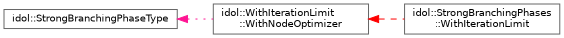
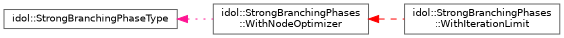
  digraph {
    rankdir=LR
    node [color=grey40 fillcolor=white fontname=Helvetica fontsize=10 shape=box style=filled]
    edge [dir=back fontname=Helvetica fontsize=10 labelfontname=Helvetica labelfontsize=10]
    n1 [height=0.2 label="idol::StrongBranchingPhaseType" width=0.4]
-   n2 [height=0.2 label="idol::WithIterationLimit\l::WithNodeOptimizer" width=0.4]
+   n2 [height=0.2 label="idol::StrongBranchingPhases\l::WithNodeOptimizer" width=0.4]
    n3 [height=0.2 label="idol::StrongBranchingPhases\l::WithIterationLimit" width=0.4]
    n1 -> n2 [color=deeppink style=dotted]
    n2 -> n3 [color=red style=dashed]
  }
